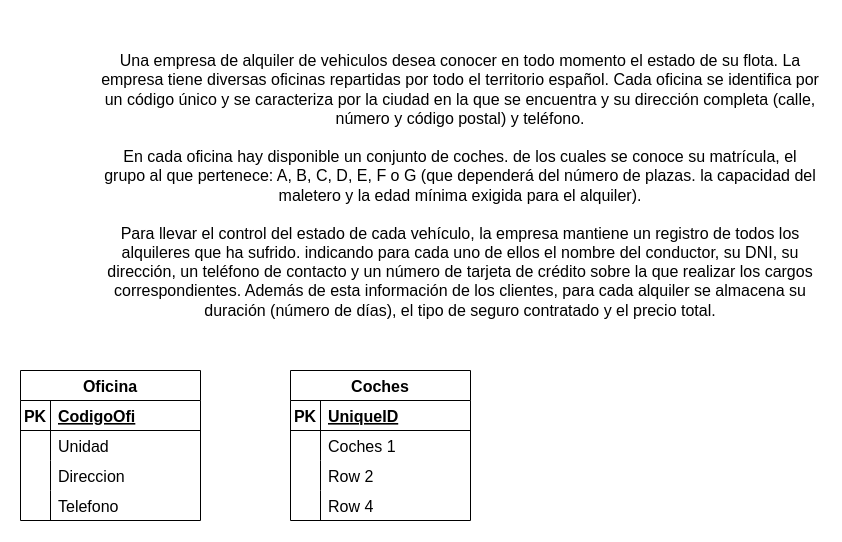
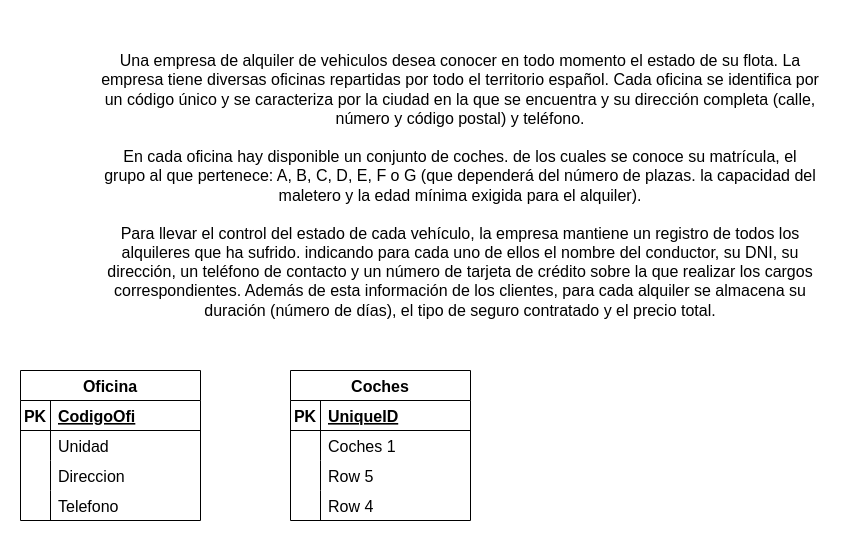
  <mxCell id="0" />
  <mxCell id="1" parent="0" />
  <mxCell id="2" value="&lt;p style=&quot;margin: 0px;&quot;&gt;Una empresa de alquiler de vehiculos desea conocer en todo momento el estado de su flota. La empresa tiene diversas oficinas repartidas por todo el territorio español. Cada oficina se identifica por un código único y se caracteriza por la ciudad en la que se encuentra y su dirección completa (calle, número y código postal) y teléfono.&lt;/p&gt;&lt;br&gt;&lt;p style=&quot;margin: 0px;&quot;&gt;En cada oficina hay disponible un conjunto de coches. de los cuales se conoce su matrícula, el grupo al que pertenece: A, B, C, D, E, F o G (que dependerá del número de plazas. la capacidad del maletero y la edad mínima exigida para el alquiler).&lt;/p&gt;&lt;br&gt;&lt;p style=&quot;margin: 0px;&quot;&gt;&lt;/p&gt;&lt;p style=&quot;margin: 0px;&quot;&gt;Para llevar el control del estado de cada vehículo, la empresa mantiene un registro de todos los alquileres que ha sufrido. indicando para cada uno de ellos el nombre del conductor, su DNI, su dirección, un teléfono de contacto y un número de tarjeta de crédito sobre la que realizar los cargos correspondientes. Además de esta información de los clientes, para cada alquiler se almacena su duración (número de días), el tipo de seguro contratado y el precio total.&lt;/p&gt;" style="text;html=1;strokeColor=none;fillColor=none;align=center;verticalAlign=middle;whiteSpace=wrap;rounded=0;fontSize=16;" vertex="1" parent="1"><mxGeometry x="100" y="20" width="720" height="330" as="geometry" /></mxCell>
  <mxCell id="3" value="Oficina" style="shape=table;startSize=30;container=1;collapsible=1;childLayout=tableLayout;fixedRows=1;rowLines=0;fontStyle=1;align=center;resizeLast=1;fontSize=16;" vertex="1" parent="1"><mxGeometry x="20" y="370" width="180" height="150" as="geometry" /></mxCell>
  <mxCell id="4" value="" style="shape=tableRow;horizontal=0;startSize=0;swimlaneHead=0;swimlaneBody=0;fillColor=none;collapsible=0;dropTarget=0;points=[[0,0.5],[1,0.5]];portConstraint=eastwest;top=0;left=0;right=0;bottom=1;fontSize=16;" vertex="1" parent="3"><mxGeometry y="30" width="180" height="30" as="geometry" /></mxCell>
  <mxCell id="5" value="PK" style="shape=partialRectangle;connectable=0;fillColor=none;top=0;left=0;bottom=0;right=0;fontStyle=1;overflow=hidden;fontSize=16;" vertex="1" parent="4"><mxGeometry width="30" height="30" as="geometry"><mxRectangle width="30" height="30" as="alternateBounds" /></mxGeometry></mxCell>
  <mxCell id="6" value="CodigoOfi" style="shape=partialRectangle;connectable=0;fillColor=none;top=0;left=0;bottom=0;right=0;align=left;spacingLeft=6;fontStyle=5;overflow=hidden;fontSize=16;" vertex="1" parent="4"><mxGeometry x="30" width="150" height="30" as="geometry"><mxRectangle width="150" height="30" as="alternateBounds" /></mxGeometry></mxCell>
  <mxCell id="7" value="" style="shape=tableRow;horizontal=0;startSize=0;swimlaneHead=0;swimlaneBody=0;fillColor=none;collapsible=0;dropTarget=0;points=[[0,0.5],[1,0.5]];portConstraint=eastwest;top=0;left=0;right=0;bottom=0;fontSize=16;" vertex="1" parent="3"><mxGeometry y="60" width="180" height="30" as="geometry" /></mxCell>
  <mxCell id="8" value="" style="shape=partialRectangle;connectable=0;fillColor=none;top=0;left=0;bottom=0;right=0;editable=1;overflow=hidden;fontSize=16;" vertex="1" parent="7"><mxGeometry width="30" height="30" as="geometry"><mxRectangle width="30" height="30" as="alternateBounds" /></mxGeometry></mxCell>
  <mxCell id="9" value="Unidad" style="shape=partialRectangle;connectable=0;fillColor=none;top=0;left=0;bottom=0;right=0;align=left;spacingLeft=6;overflow=hidden;fontSize=16;" vertex="1" parent="7"><mxGeometry x="30" width="150" height="30" as="geometry"><mxRectangle width="150" height="30" as="alternateBounds" /></mxGeometry></mxCell>
  <mxCell id="10" value="" style="shape=tableRow;horizontal=0;startSize=0;swimlaneHead=0;swimlaneBody=0;fillColor=none;collapsible=0;dropTarget=0;points=[[0,0.5],[1,0.5]];portConstraint=eastwest;top=0;left=0;right=0;bottom=0;fontSize=16;" vertex="1" parent="3"><mxGeometry y="90" width="180" height="30" as="geometry" /></mxCell>
  <mxCell id="11" value="" style="shape=partialRectangle;connectable=0;fillColor=none;top=0;left=0;bottom=0;right=0;editable=1;overflow=hidden;fontSize=16;" vertex="1" parent="10"><mxGeometry width="30" height="30" as="geometry"><mxRectangle width="30" height="30" as="alternateBounds" /></mxGeometry></mxCell>
  <mxCell id="12" value="Direccion" style="shape=partialRectangle;connectable=0;fillColor=none;top=0;left=0;bottom=0;right=0;align=left;spacingLeft=6;overflow=hidden;fontSize=16;" vertex="1" parent="10"><mxGeometry x="30" width="150" height="30" as="geometry"><mxRectangle width="150" height="30" as="alternateBounds" /></mxGeometry></mxCell>
  <mxCell id="13" value="" style="shape=tableRow;horizontal=0;startSize=0;swimlaneHead=0;swimlaneBody=0;fillColor=none;collapsible=0;dropTarget=0;points=[[0,0.5],[1,0.5]];portConstraint=eastwest;top=0;left=0;right=0;bottom=0;fontSize=16;" vertex="1" parent="3"><mxGeometry y="120" width="180" height="30" as="geometry" /></mxCell>
  <mxCell id="14" value="" style="shape=partialRectangle;connectable=0;fillColor=none;top=0;left=0;bottom=0;right=0;editable=1;overflow=hidden;fontSize=16;" vertex="1" parent="13"><mxGeometry width="30" height="30" as="geometry"><mxRectangle width="30" height="30" as="alternateBounds" /></mxGeometry></mxCell>
  <mxCell id="15" value="Telefono" style="shape=partialRectangle;connectable=0;fillColor=none;top=0;left=0;bottom=0;right=0;align=left;spacingLeft=6;overflow=hidden;fontSize=16;" vertex="1" parent="13"><mxGeometry x="30" width="150" height="30" as="geometry"><mxRectangle width="150" height="30" as="alternateBounds" /></mxGeometry></mxCell>
  <mxCell id="16" value="Coches" style="shape=table;startSize=30;container=1;collapsible=1;childLayout=tableLayout;fixedRows=1;rowLines=0;fontStyle=1;align=center;resizeLast=1;fontSize=16;" vertex="1" parent="1"><mxGeometry x="290" y="370" width="180" height="150" as="geometry" /></mxCell>
  <mxCell id="17" value="" style="shape=tableRow;horizontal=0;startSize=0;swimlaneHead=0;swimlaneBody=0;fillColor=none;collapsible=0;dropTarget=0;points=[[0,0.5],[1,0.5]];portConstraint=eastwest;top=0;left=0;right=0;bottom=1;fontSize=16;" vertex="1" parent="16"><mxGeometry y="30" width="180" height="30" as="geometry" /></mxCell>
  <mxCell id="18" value="PK" style="shape=partialRectangle;connectable=0;fillColor=none;top=0;left=0;bottom=0;right=0;fontStyle=1;overflow=hidden;fontSize=16;" vertex="1" parent="17"><mxGeometry width="30" height="30" as="geometry"><mxRectangle width="30" height="30" as="alternateBounds" /></mxGeometry></mxCell>
  <mxCell id="19" value="UniqueID" style="shape=partialRectangle;connectable=0;fillColor=none;top=0;left=0;bottom=0;right=0;align=left;spacingLeft=6;fontStyle=5;overflow=hidden;fontSize=16;" vertex="1" parent="17"><mxGeometry x="30" width="150" height="30" as="geometry"><mxRectangle width="150" height="30" as="alternateBounds" /></mxGeometry></mxCell>
  <mxCell id="20" value="" style="shape=tableRow;horizontal=0;startSize=0;swimlaneHead=0;swimlaneBody=0;fillColor=none;collapsible=0;dropTarget=0;points=[[0,0.5],[1,0.5]];portConstraint=eastwest;top=0;left=0;right=0;bottom=0;fontSize=16;" vertex="1" parent="16"><mxGeometry y="60" width="180" height="30" as="geometry" /></mxCell>
  <mxCell id="21" value="" style="shape=partialRectangle;connectable=0;fillColor=none;top=0;left=0;bottom=0;right=0;editable=1;overflow=hidden;fontSize=16;" vertex="1" parent="20"><mxGeometry width="30" height="30" as="geometry"><mxRectangle width="30" height="30" as="alternateBounds" /></mxGeometry></mxCell>
  <mxCell id="22" value="Coches 1" style="shape=partialRectangle;connectable=0;fillColor=none;top=0;left=0;bottom=0;right=0;align=left;spacingLeft=6;overflow=hidden;fontSize=16;" vertex="1" parent="20"><mxGeometry x="30" width="150" height="30" as="geometry"><mxRectangle width="150" height="30" as="alternateBounds" /></mxGeometry></mxCell>
  <mxCell id="23" value="" style="shape=tableRow;horizontal=0;startSize=0;swimlaneHead=0;swimlaneBody=0;fillColor=none;collapsible=0;dropTarget=0;points=[[0,0.5],[1,0.5]];portConstraint=eastwest;top=0;left=0;right=0;bottom=0;fontSize=16;" vertex="1" parent="16"><mxGeometry y="90" width="180" height="30" as="geometry" /></mxCell>
  <mxCell id="24" value="" style="shape=partialRectangle;connectable=0;fillColor=none;top=0;left=0;bottom=0;right=0;editable=1;overflow=hidden;fontSize=16;" vertex="1" parent="23"><mxGeometry width="30" height="30" as="geometry"><mxRectangle width="30" height="30" as="alternateBounds" /></mxGeometry></mxCell>
- <mxCell id="25" value="Row 2" style="shape=partialRectangle;connectable=0;fillColor=none;top=0;left=0;bottom=0;right=0;align=left;spacingLeft=6;overflow=hidden;fontSize=16;" vertex="1" parent="23"><mxGeometry x="30" width="150" height="30" as="geometry"><mxRectangle width="150" height="30" as="alternateBounds" /></mxGeometry></mxCell>
+ <mxCell id="25" value="Row 5" style="shape=partialRectangle;connectable=0;fillColor=none;top=0;left=0;bottom=0;right=0;align=left;spacingLeft=6;overflow=hidden;fontSize=16;" vertex="1" parent="23"><mxGeometry x="30" width="150" height="30" as="geometry"><mxRectangle width="150" height="30" as="alternateBounds" /></mxGeometry></mxCell>
  <mxCell id="26" value="" style="shape=tableRow;horizontal=0;startSize=0;swimlaneHead=0;swimlaneBody=0;fillColor=none;collapsible=0;dropTarget=0;points=[[0,0.5],[1,0.5]];portConstraint=eastwest;top=0;left=0;right=0;bottom=0;fontSize=16;" vertex="1" parent="16"><mxGeometry y="120" width="180" height="30" as="geometry" /></mxCell>
  <mxCell id="27" value="" style="shape=partialRectangle;connectable=0;fillColor=none;top=0;left=0;bottom=0;right=0;editable=1;overflow=hidden;fontSize=16;" vertex="1" parent="26"><mxGeometry width="30" height="30" as="geometry"><mxRectangle width="30" height="30" as="alternateBounds" /></mxGeometry></mxCell>
  <mxCell id="28" value="Row 4" style="shape=partialRectangle;connectable=0;fillColor=none;top=0;left=0;bottom=0;right=0;align=left;spacingLeft=6;overflow=hidden;fontSize=16;" vertex="1" parent="26"><mxGeometry x="30" width="150" height="30" as="geometry"><mxRectangle width="150" height="30" as="alternateBounds" /></mxGeometry></mxCell>
